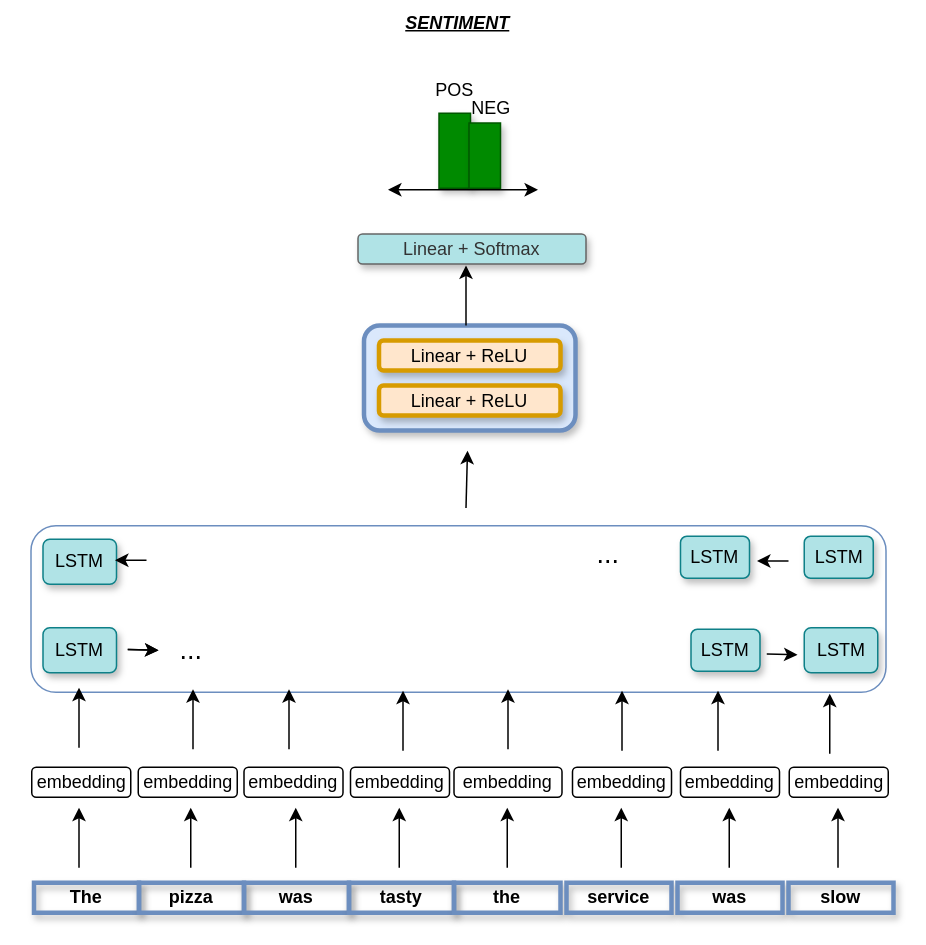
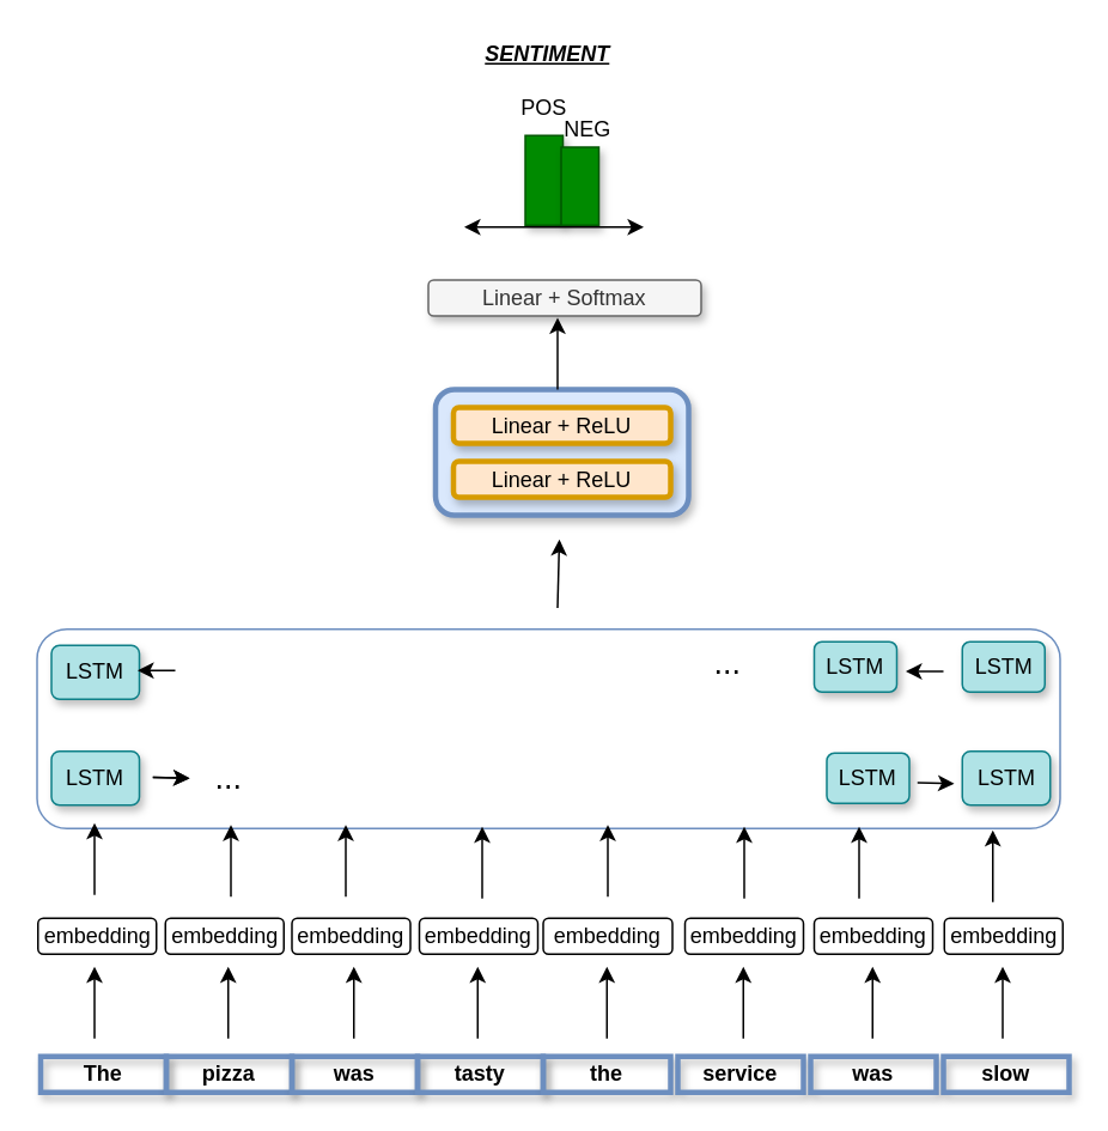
  <mxCell id="0" />
  <mxCell id="1" parent="0" />
  <mxCell id="2" value="&lt;b&gt;The&lt;/b&gt;" style="rounded=0;whiteSpace=wrap;html=1;shadow=1;fillColor=none;strokeColor=#6c8ebf;strokeWidth=3;" parent="1" vertex="1"><mxGeometry x="22" y="588" width="70" height="20" as="geometry" /></mxCell>
  <mxCell id="3" value="&lt;b&gt;pizza&lt;/b&gt;" style="rounded=0;whiteSpace=wrap;html=1;shadow=1;fillColor=none;strokeColor=#6c8ebf;strokeWidth=3;" parent="1" vertex="1"><mxGeometry x="92" y="588" width="70" height="20" as="geometry" /></mxCell>
  <mxCell id="4" value="&lt;b&gt;was&lt;/b&gt;" style="rounded=0;whiteSpace=wrap;html=1;shadow=1;fillColor=none;strokeColor=#6c8ebf;strokeWidth=3;" parent="1" vertex="1"><mxGeometry x="162" y="588" width="70" height="20" as="geometry" /></mxCell>
  <mxCell id="5" value="&lt;b&gt;tasty&lt;/b&gt;" style="rounded=0;whiteSpace=wrap;html=1;shadow=1;fillColor=none;strokeColor=#6C8EBF;strokeWidth=3;" parent="1" vertex="1"><mxGeometry x="232" y="588" width="70" height="20" as="geometry" /></mxCell>
  <mxCell id="6" value="&lt;b&gt;the&lt;/b&gt;" style="rounded=0;whiteSpace=wrap;html=1;shadow=1;fillColor=none;strokeColor=#6c8ebf;strokeWidth=3;" parent="1" vertex="1"><mxGeometry x="302" y="588" width="71" height="20" as="geometry" /></mxCell>
  <mxCell id="7" value="" style="endArrow=classic;html=1;entryX=0.5;entryY=1;entryDx=0;entryDy=0;" parent="1" edge="1"><mxGeometry width="50" height="50" relative="1" as="geometry"><mxPoint x="52" y="578" as="sourcePoint" /><mxPoint x="52" y="538" as="targetPoint" /></mxGeometry></mxCell>
  <mxCell id="8" value="" style="endArrow=classic;html=1;exitX=0.56;exitY=0.003;exitDx=0;exitDy=0;exitPerimeter=0;" parent="1" edge="1"><mxGeometry width="50" height="50" relative="1" as="geometry"><mxPoint x="310" y="338.18" as="sourcePoint" /><mxPoint x="311" y="300" as="targetPoint" /></mxGeometry></mxCell>
  <mxCell id="9" value="" style="rounded=1;whiteSpace=wrap;html=1;fillColor=#dae8fc;strokeColor=#6c8ebf;strokeWidth=3;shadow=1;" parent="1" vertex="1"><mxGeometry x="242" y="216.5" width="141" height="70" as="geometry" /></mxCell>
  <mxCell id="10" value="Linear + ReLU" style="rounded=1;whiteSpace=wrap;html=1;fillColor=#ffe6cc;strokeColor=#d79b00;strokeWidth=3;comic=0;shadow=1;" parent="1" vertex="1"><mxGeometry x="252" y="226.5" width="121" height="20" as="geometry" /></mxCell>
  <mxCell id="11" value="Linear + ReLU" style="rounded=1;whiteSpace=wrap;html=1;fillColor=#ffe6cc;strokeColor=#d79b00;strokeWidth=3;shadow=1;" parent="1" vertex="1"><mxGeometry x="252" y="256.5" width="121" height="20" as="geometry" /></mxCell>
- <mxCell id="12" value="Linear + Softmax" style="rounded=1;whiteSpace=wrap;html=1;shadow=1;glass=0;comic=0;strokeWidth=1;fillColor=#b0e3e6;strokeColor=#666666;fontColor=#333333;" parent="1" vertex="1"><mxGeometry x="238" y="155.5" width="152" height="20" as="geometry" /></mxCell>
+ <mxCell id="12" value="Linear + Softmax" style="rounded=1;whiteSpace=wrap;html=1;shadow=1;glass=0;comic=0;strokeWidth=1;fillColor=#f5f5f5;strokeColor=#666666;fontColor=#333333;" parent="1" vertex="1"><mxGeometry x="238" y="155.5" width="152" height="20" as="geometry" /></mxCell>
  <mxCell id="13" value="" style="endArrow=classic;startArrow=classic;html=1;" parent="1" edge="1"><mxGeometry width="50" height="50" relative="1" as="geometry"><mxPoint x="258" y="126" as="sourcePoint" /><mxPoint x="358" y="126" as="targetPoint" /></mxGeometry></mxCell>
  <mxCell id="14" value="" style="rounded=0;whiteSpace=wrap;html=1;shadow=1;glass=0;comic=0;strokeWidth=1;fillColor=#008a00;strokeColor=#005700;fontColor=#ffffff;" parent="1" vertex="1"><mxGeometry x="292" y="75" width="21" height="50" as="geometry" /></mxCell>
  <mxCell id="15" value="" style="rounded=0;whiteSpace=wrap;html=1;shadow=1;glass=0;comic=0;strokeWidth=1;fillColor=#008a00;strokeColor=#005700;fontColor=#ffffff;" parent="1" vertex="1"><mxGeometry x="312" y="81.5" width="21" height="43.5" as="geometry" /></mxCell>
  <mxCell id="16" value="POS" style="text;html=1;resizable=0;points=[];autosize=1;align=left;verticalAlign=top;spacingTop=-4;" parent="1" vertex="1"><mxGeometry x="288" y="49.5" width="40" height="20" as="geometry" /></mxCell>
  <mxCell id="17" value="" style="endArrow=classic;html=1;" parent="1" edge="1"><mxGeometry width="50" height="50" relative="1" as="geometry"><mxPoint x="310" y="216.5" as="sourcePoint" /><mxPoint x="310" y="176.5" as="targetPoint" /></mxGeometry></mxCell>
  <mxCell id="18" value="&lt;b&gt;service&lt;/b&gt;" style="rounded=0;whiteSpace=wrap;html=1;shadow=1;fillColor=none;strokeColor=#6C8EBF;strokeWidth=3;" parent="1" vertex="1"><mxGeometry x="377" y="588" width="70" height="20" as="geometry" /></mxCell>
  <mxCell id="19" value="&lt;b&gt;was&lt;/b&gt;" style="rounded=0;whiteSpace=wrap;html=1;shadow=1;fillColor=none;strokeColor=#6c8ebf;strokeWidth=3;" parent="1" vertex="1"><mxGeometry x="451" y="588" width="70" height="20" as="geometry" /></mxCell>
  <mxCell id="20" value="embedding" style="rounded=1;whiteSpace=wrap;html=1;" parent="1" vertex="1"><mxGeometry x="20.5" y="511" width="66" height="20" as="geometry" /></mxCell>
- <mxCell id="21" value="&lt;u&gt;&lt;i&gt;&lt;b&gt;SENTIMENT&lt;/b&gt;&lt;/i&gt;&lt;/u&gt;" style="text;html=1;resizable=0;points=[];autosize=1;align=left;verticalAlign=top;spacingTop=-4;" parent="1" vertex="1"><mxGeometry x="268.003" y="5" width="80" height="20" as="geometry" /></mxCell>
+ <mxCell id="21" value="&lt;u&gt;&lt;i&gt;&lt;b&gt;SENTIMENT&lt;/b&gt;&lt;/i&gt;&lt;/u&gt;" style="text;html=1;resizable=0;points=[];autosize=1;align=left;verticalAlign=top;spacingTop=-4;" parent="1" vertex="1"><mxGeometry x="268.003" y="20" width="80" height="20" as="geometry" /></mxCell>
  <mxCell id="22" value="&lt;b&gt;slow&lt;/b&gt;" style="rounded=0;whiteSpace=wrap;html=1;shadow=1;fillColor=none;strokeColor=#6c8ebf;strokeWidth=3;" vertex="1" parent="1"><mxGeometry x="525" y="588" width="70" height="20" as="geometry" /></mxCell>
  <mxCell id="23" value="embedding" style="rounded=1;whiteSpace=wrap;html=1;" vertex="1" parent="1"><mxGeometry x="525.5" y="511" width="66" height="20" as="geometry" /></mxCell>
  <mxCell id="24" value="" style="endArrow=classic;html=1;entryX=0.5;entryY=1;entryDx=0;entryDy=0;" edge="1" parent="1"><mxGeometry width="50" height="50" relative="1" as="geometry"><mxPoint x="558" y="578" as="sourcePoint" /><mxPoint x="558" y="538" as="targetPoint" /></mxGeometry></mxCell>
  <mxCell id="25" value="embedding" style="rounded=1;whiteSpace=wrap;html=1;" vertex="1" parent="1"><mxGeometry x="91.5" y="511" width="66" height="20" as="geometry" /></mxCell>
  <mxCell id="26" value="embedding" style="rounded=1;whiteSpace=wrap;html=1;" vertex="1" parent="1"><mxGeometry x="162" y="511" width="66" height="20" as="geometry" /></mxCell>
  <mxCell id="27" value="embedding" style="rounded=1;whiteSpace=wrap;html=1;" vertex="1" parent="1"><mxGeometry x="233" y="511" width="66" height="20" as="geometry" /></mxCell>
  <mxCell id="28" value="embedding" style="rounded=1;whiteSpace=wrap;html=1;" vertex="1" parent="1"><mxGeometry x="302" y="511" width="72" height="20" as="geometry" /></mxCell>
  <mxCell id="29" value="embedding" style="rounded=1;whiteSpace=wrap;html=1;" vertex="1" parent="1"><mxGeometry x="381" y="511" width="66" height="20" as="geometry" /></mxCell>
  <mxCell id="30" value="embedding" style="rounded=1;whiteSpace=wrap;html=1;" vertex="1" parent="1"><mxGeometry x="453" y="511" width="66" height="20" as="geometry" /></mxCell>
  <mxCell id="31" value="" style="endArrow=classic;html=1;entryX=0.5;entryY=1;entryDx=0;entryDy=0;" edge="1" parent="1"><mxGeometry width="50" height="50" relative="1" as="geometry"><mxPoint x="126.5" y="578" as="sourcePoint" /><mxPoint x="126.5" y="538" as="targetPoint" /></mxGeometry></mxCell>
  <mxCell id="32" value="" style="endArrow=classic;html=1;entryX=0.5;entryY=1;entryDx=0;entryDy=0;" edge="1" parent="1"><mxGeometry width="50" height="50" relative="1" as="geometry"><mxPoint x="196.5" y="578" as="sourcePoint" /><mxPoint x="196.5" y="538" as="targetPoint" /></mxGeometry></mxCell>
  <mxCell id="33" value="" style="endArrow=classic;html=1;entryX=0.5;entryY=1;entryDx=0;entryDy=0;" edge="1" parent="1"><mxGeometry width="50" height="50" relative="1" as="geometry"><mxPoint x="265.5" y="578" as="sourcePoint" /><mxPoint x="265.5" y="538" as="targetPoint" /></mxGeometry></mxCell>
  <mxCell id="34" value="" style="endArrow=classic;html=1;entryX=0.5;entryY=1;entryDx=0;entryDy=0;" edge="1" parent="1"><mxGeometry width="50" height="50" relative="1" as="geometry"><mxPoint x="337.5" y="578" as="sourcePoint" /><mxPoint x="337.5" y="538" as="targetPoint" /></mxGeometry></mxCell>
  <mxCell id="35" value="" style="endArrow=classic;html=1;entryX=0.5;entryY=1;entryDx=0;entryDy=0;" edge="1" parent="1"><mxGeometry width="50" height="50" relative="1" as="geometry"><mxPoint x="413.5" y="578" as="sourcePoint" /><mxPoint x="413.5" y="538" as="targetPoint" /></mxGeometry></mxCell>
  <mxCell id="36" value="" style="endArrow=classic;html=1;entryX=0.5;entryY=1;entryDx=0;entryDy=0;" edge="1" parent="1"><mxGeometry width="50" height="50" relative="1" as="geometry"><mxPoint x="485.5" y="578" as="sourcePoint" /><mxPoint x="485.5" y="538" as="targetPoint" /></mxGeometry></mxCell>
  <mxCell id="37" value="" style="rounded=1;whiteSpace=wrap;html=1;fontSize=18;strokeColor=#6C8EBF;" vertex="1" parent="1"><mxGeometry x="20" y="350" width="570" height="111" as="geometry" /></mxCell>
  <mxCell id="38" value="LSTM" style="rounded=1;whiteSpace=wrap;html=1;shadow=1;glass=0;comic=0;strokeWidth=1;fillColor=#b0e3e6;strokeColor=#0e8088;" parent="1" vertex="1"><mxGeometry x="28" y="418" width="49" height="30" as="geometry" /></mxCell>
  <mxCell id="39" value="LSTM" style="rounded=1;whiteSpace=wrap;html=1;shadow=1;glass=0;comic=0;strokeWidth=1;fillColor=#b0e3e6;strokeColor=#0e8088;" parent="1" vertex="1"><mxGeometry x="535.5" y="418" width="49" height="30" as="geometry" /></mxCell>
  <mxCell id="40" value="LSTM" style="rounded=1;whiteSpace=wrap;html=1;shadow=1;glass=0;comic=0;strokeWidth=1;fillColor=#b0e3e6;strokeColor=#0e8088;" parent="1" vertex="1"><mxGeometry x="28" y="359" width="49" height="30" as="geometry" /></mxCell>
  <mxCell id="41" value="LSTM" style="rounded=1;whiteSpace=wrap;html=1;shadow=1;glass=0;comic=0;strokeWidth=1;fillColor=#b0e3e6;strokeColor=#0e8088;" parent="1" vertex="1"><mxGeometry x="535.5" y="357" width="46" height="28" as="geometry" /></mxCell>
  <mxCell id="42" value="" style="endArrow=classic;html=1;" parent="1" edge="1"><mxGeometry width="50" height="50" relative="1" as="geometry"><mxPoint x="97" y="373" as="sourcePoint" /><mxPoint x="76" y="373" as="targetPoint" /></mxGeometry></mxCell>
  <mxCell id="43" value="" style="endArrow=classic;html=1;" edge="1" parent="1"><mxGeometry width="50" height="50" relative="1" as="geometry"><mxPoint x="84.5" y="432.5" as="sourcePoint" /><mxPoint x="105" y="433" as="targetPoint" /></mxGeometry></mxCell>
  <mxCell id="44" value="..." style="text;html=1;strokeColor=none;fillColor=none;align=center;verticalAlign=middle;whiteSpace=wrap;rounded=0;fontSize=18;" vertex="1" parent="1"><mxGeometry x="385" y="359" width="40" height="20" as="geometry" /></mxCell>
  <mxCell id="45" value="LSTM" style="rounded=1;whiteSpace=wrap;html=1;shadow=1;glass=0;comic=0;strokeWidth=1;fillColor=#b0e3e6;strokeColor=#0e8088;" vertex="1" parent="1"><mxGeometry x="453" y="357" width="46" height="28" as="geometry" /></mxCell>
  <mxCell id="46" value="" style="endArrow=classic;html=1;" edge="1" parent="1"><mxGeometry width="50" height="50" relative="1" as="geometry"><mxPoint x="525" y="373.5" as="sourcePoint" /><mxPoint x="504" y="373.5" as="targetPoint" /></mxGeometry></mxCell>
  <mxCell id="47" value="LSTM" style="rounded=1;whiteSpace=wrap;html=1;shadow=1;glass=0;comic=0;strokeWidth=1;fillColor=#b0e3e6;strokeColor=#0e8088;" vertex="1" parent="1"><mxGeometry x="460" y="419" width="46" height="28" as="geometry" /></mxCell>
  <mxCell id="48" value="" style="endArrow=classic;html=1;" edge="1" parent="1"><mxGeometry width="50" height="50" relative="1" as="geometry"><mxPoint x="510.5" y="435.5" as="sourcePoint" /><mxPoint x="531" y="436" as="targetPoint" /></mxGeometry></mxCell>
  <mxCell id="49" value="" style="endArrow=classic;html=1;" edge="1" parent="1"><mxGeometry width="50" height="50" relative="1" as="geometry"><mxPoint x="84.5" y="432.5" as="sourcePoint" /><mxPoint x="105" y="433" as="targetPoint" /></mxGeometry></mxCell>
  <mxCell id="50" value="..." style="text;html=1;strokeColor=none;fillColor=none;align=center;verticalAlign=middle;whiteSpace=wrap;rounded=0;fontSize=18;" vertex="1" parent="1"><mxGeometry x="107" y="423" width="40" height="20" as="geometry" /></mxCell>
  <mxCell id="51" value="" style="endArrow=classic;html=1;entryX=0.5;entryY=1;entryDx=0;entryDy=0;" edge="1" parent="1"><mxGeometry width="50" height="50" relative="1" as="geometry"><mxPoint x="52" y="498" as="sourcePoint" /><mxPoint x="52" y="458" as="targetPoint" /></mxGeometry></mxCell>
  <mxCell id="52" value="" style="endArrow=classic;html=1;entryX=0.5;entryY=1;entryDx=0;entryDy=0;" edge="1" parent="1"><mxGeometry width="50" height="50" relative="1" as="geometry"><mxPoint x="128" y="499" as="sourcePoint" /><mxPoint x="128" y="459" as="targetPoint" /></mxGeometry></mxCell>
  <mxCell id="53" value="" style="endArrow=classic;html=1;entryX=0.5;entryY=1;entryDx=0;entryDy=0;" edge="1" parent="1"><mxGeometry width="50" height="50" relative="1" as="geometry"><mxPoint x="192" y="499" as="sourcePoint" /><mxPoint x="192" y="459" as="targetPoint" /></mxGeometry></mxCell>
  <mxCell id="54" value="" style="endArrow=classic;html=1;entryX=0.5;entryY=1;entryDx=0;entryDy=0;" edge="1" parent="1"><mxGeometry width="50" height="50" relative="1" as="geometry"><mxPoint x="268" y="500" as="sourcePoint" /><mxPoint x="268" y="460" as="targetPoint" /></mxGeometry></mxCell>
  <mxCell id="55" value="" style="endArrow=classic;html=1;entryX=0.5;entryY=1;entryDx=0;entryDy=0;" edge="1" parent="1"><mxGeometry width="50" height="50" relative="1" as="geometry"><mxPoint x="338" y="499" as="sourcePoint" /><mxPoint x="338" y="459" as="targetPoint" /></mxGeometry></mxCell>
  <mxCell id="56" value="" style="endArrow=classic;html=1;entryX=0.5;entryY=1;entryDx=0;entryDy=0;" edge="1" parent="1"><mxGeometry width="50" height="50" relative="1" as="geometry"><mxPoint x="414" y="500" as="sourcePoint" /><mxPoint x="414" y="460" as="targetPoint" /></mxGeometry></mxCell>
  <mxCell id="57" value="" style="endArrow=classic;html=1;entryX=0.5;entryY=1;entryDx=0;entryDy=0;" edge="1" parent="1"><mxGeometry width="50" height="50" relative="1" as="geometry"><mxPoint x="478" y="500" as="sourcePoint" /><mxPoint x="478" y="460" as="targetPoint" /></mxGeometry></mxCell>
  <mxCell id="58" value="" style="endArrow=classic;html=1;entryX=0.5;entryY=1;entryDx=0;entryDy=0;" edge="1" parent="1"><mxGeometry width="50" height="50" relative="1" as="geometry"><mxPoint x="552.5" y="502" as="sourcePoint" /><mxPoint x="552.5" y="462" as="targetPoint" /></mxGeometry></mxCell>
  <mxCell id="59" value="NEG" style="text;html=1;resizable=0;points=[];autosize=1;align=left;verticalAlign=top;spacingTop=-4;" vertex="1" parent="1"><mxGeometry x="312" y="61.5" width="40" height="20" as="geometry" /></mxCell>
